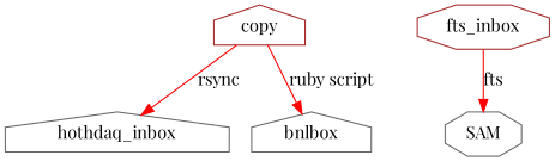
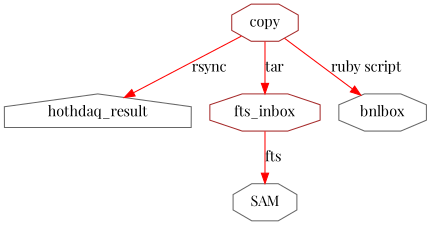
  digraph {
    fontname="Playfair Display"
    node [color=gray40 fontname="Playfair Display" shape=octagon]
    edge [color=red fontname="Playfair Display"]
-   copy [color=brown shape=house]
-   hothdaq_result [shape=house label=hothdaq_inbox]
+   copy [color=brown]
+   hothdaq_result [shape=house]
    fts_inbox [color=brown]
-   bnlbox [shape=house]
+   bnlbox
    SAM
    copy -> hothdaq_result [label=rsync]
+   copy -> fts_inbox [label=tar]
    copy -> bnlbox [label="ruby script"]
    fts_inbox -> SAM [label=fts]
  }
